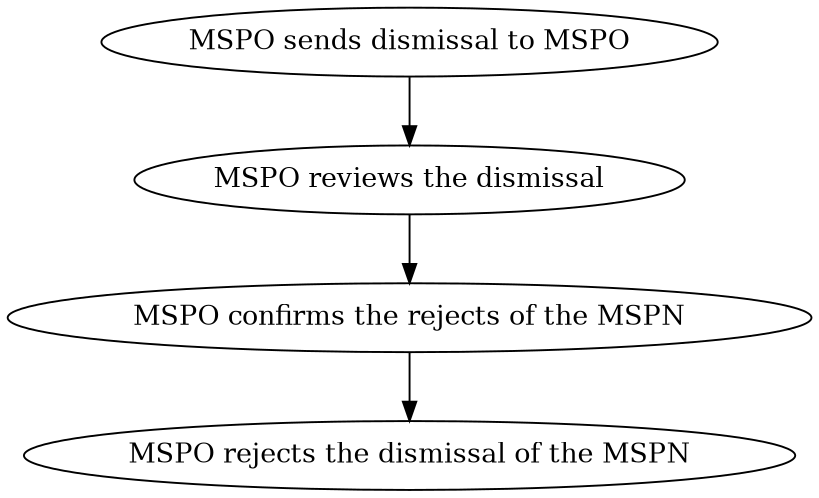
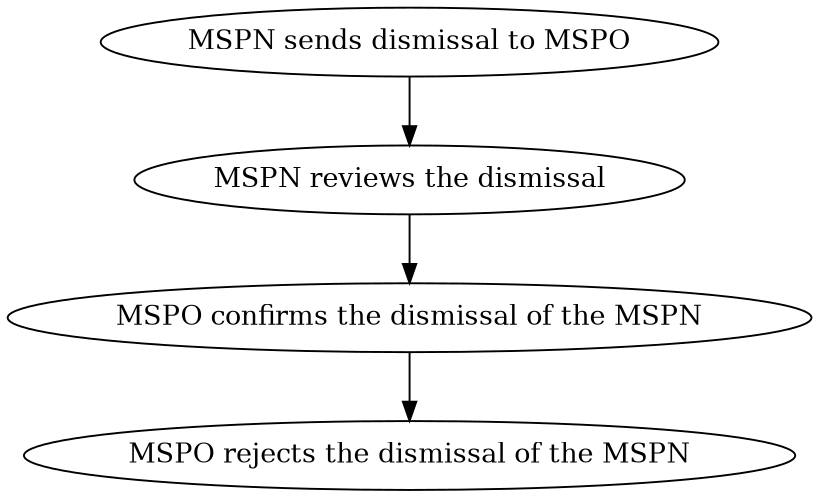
  digraph {
-   "MSPN sends dismissal to MSPO" [label="MSPO sends dismissal to MSPO"]
-   "MSPO reviews the dismissal"
-   "MSPO confirms the dismissal of the MSPN" [label="MSPO confirms the rejects of the MSPN"]
+   "MSPN sends dismissal to MSPO"
+   "MSPO reviews the dismissal" [label="MSPN reviews the dismissal"]
+   "MSPO confirms the dismissal of the MSPN"
    "MSPO rejects the dismissal of the MSPN"
    "MSPN sends dismissal to MSPO" -> "MSPO reviews the dismissal"
    "MSPO reviews the dismissal" -> "MSPO confirms the dismissal of the MSPN"
    "MSPO confirms the dismissal of the MSPN" -> "MSPO rejects the dismissal of the MSPN"
  }
